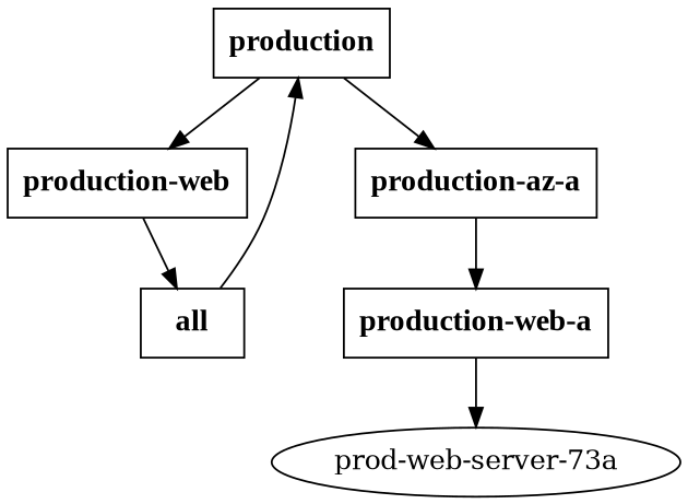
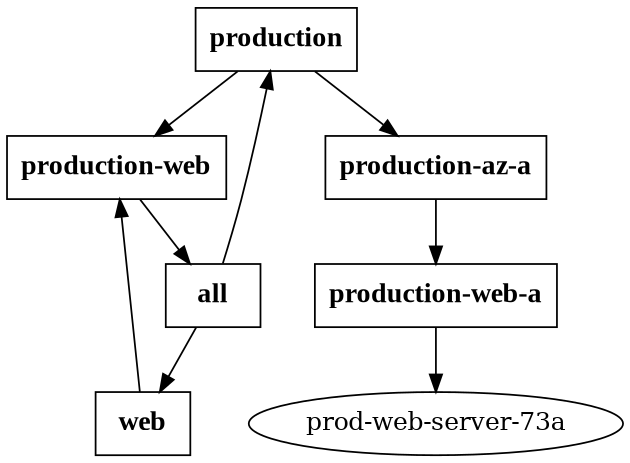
  digraph {
    node [shape=record]
    n1 [label=<<font face="Times New Roman, Bold" point-size="16">production</font>>]
    n2 [label=<<font face="Times New Roman, Bold" point-size="16">production-web</font>>]
    n3 [label=<<font face="Times New Roman, Bold" point-size="16">production-az-a</font>>]
    n4 [label=<<font face="Times New Roman, Bold" point-size="16">all</font>>]
    n5 [label=<<font face="Times New Roman, Bold" point-size="16">production-web-a</font>>]
    n6 [label="prod-web-server-73a" shape=""]
+   n7 [label=<<font face="Times New Roman, Bold" point-size="16">web</font>>]
    n1 -> n2
    n1 -> n3
    n2 -> n4
    n3 -> n5
    n4 -> n1
+   n4 -> n7
    n5 -> n6
+   n7 -> n2
  }
